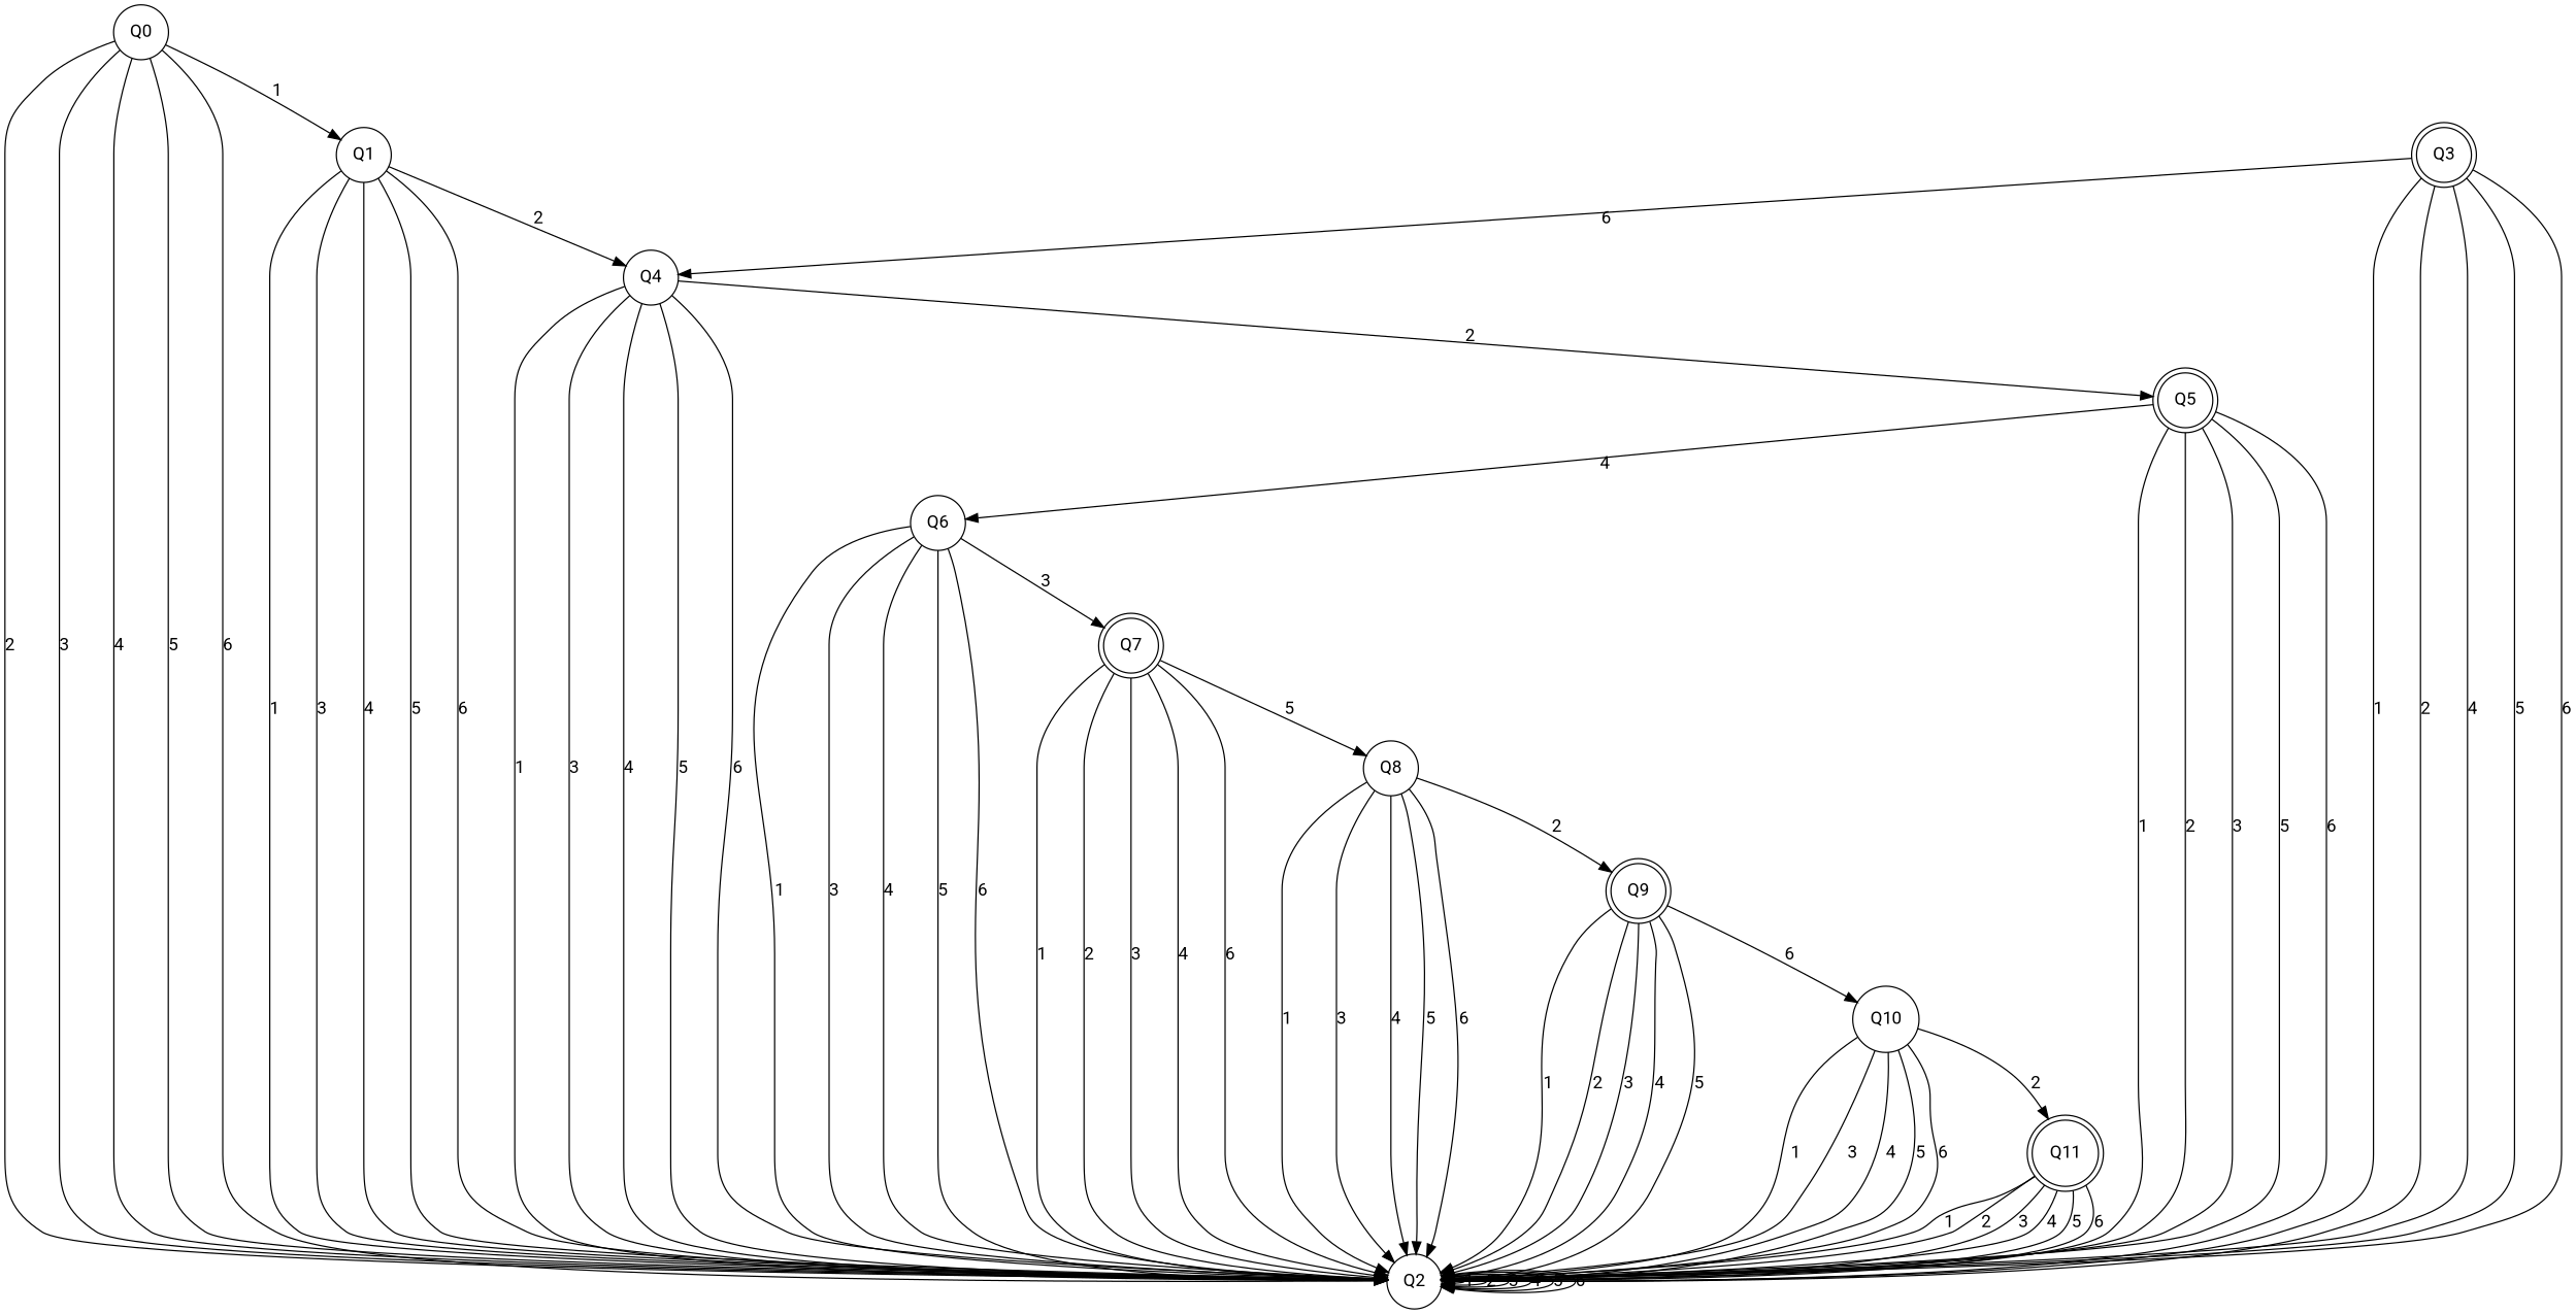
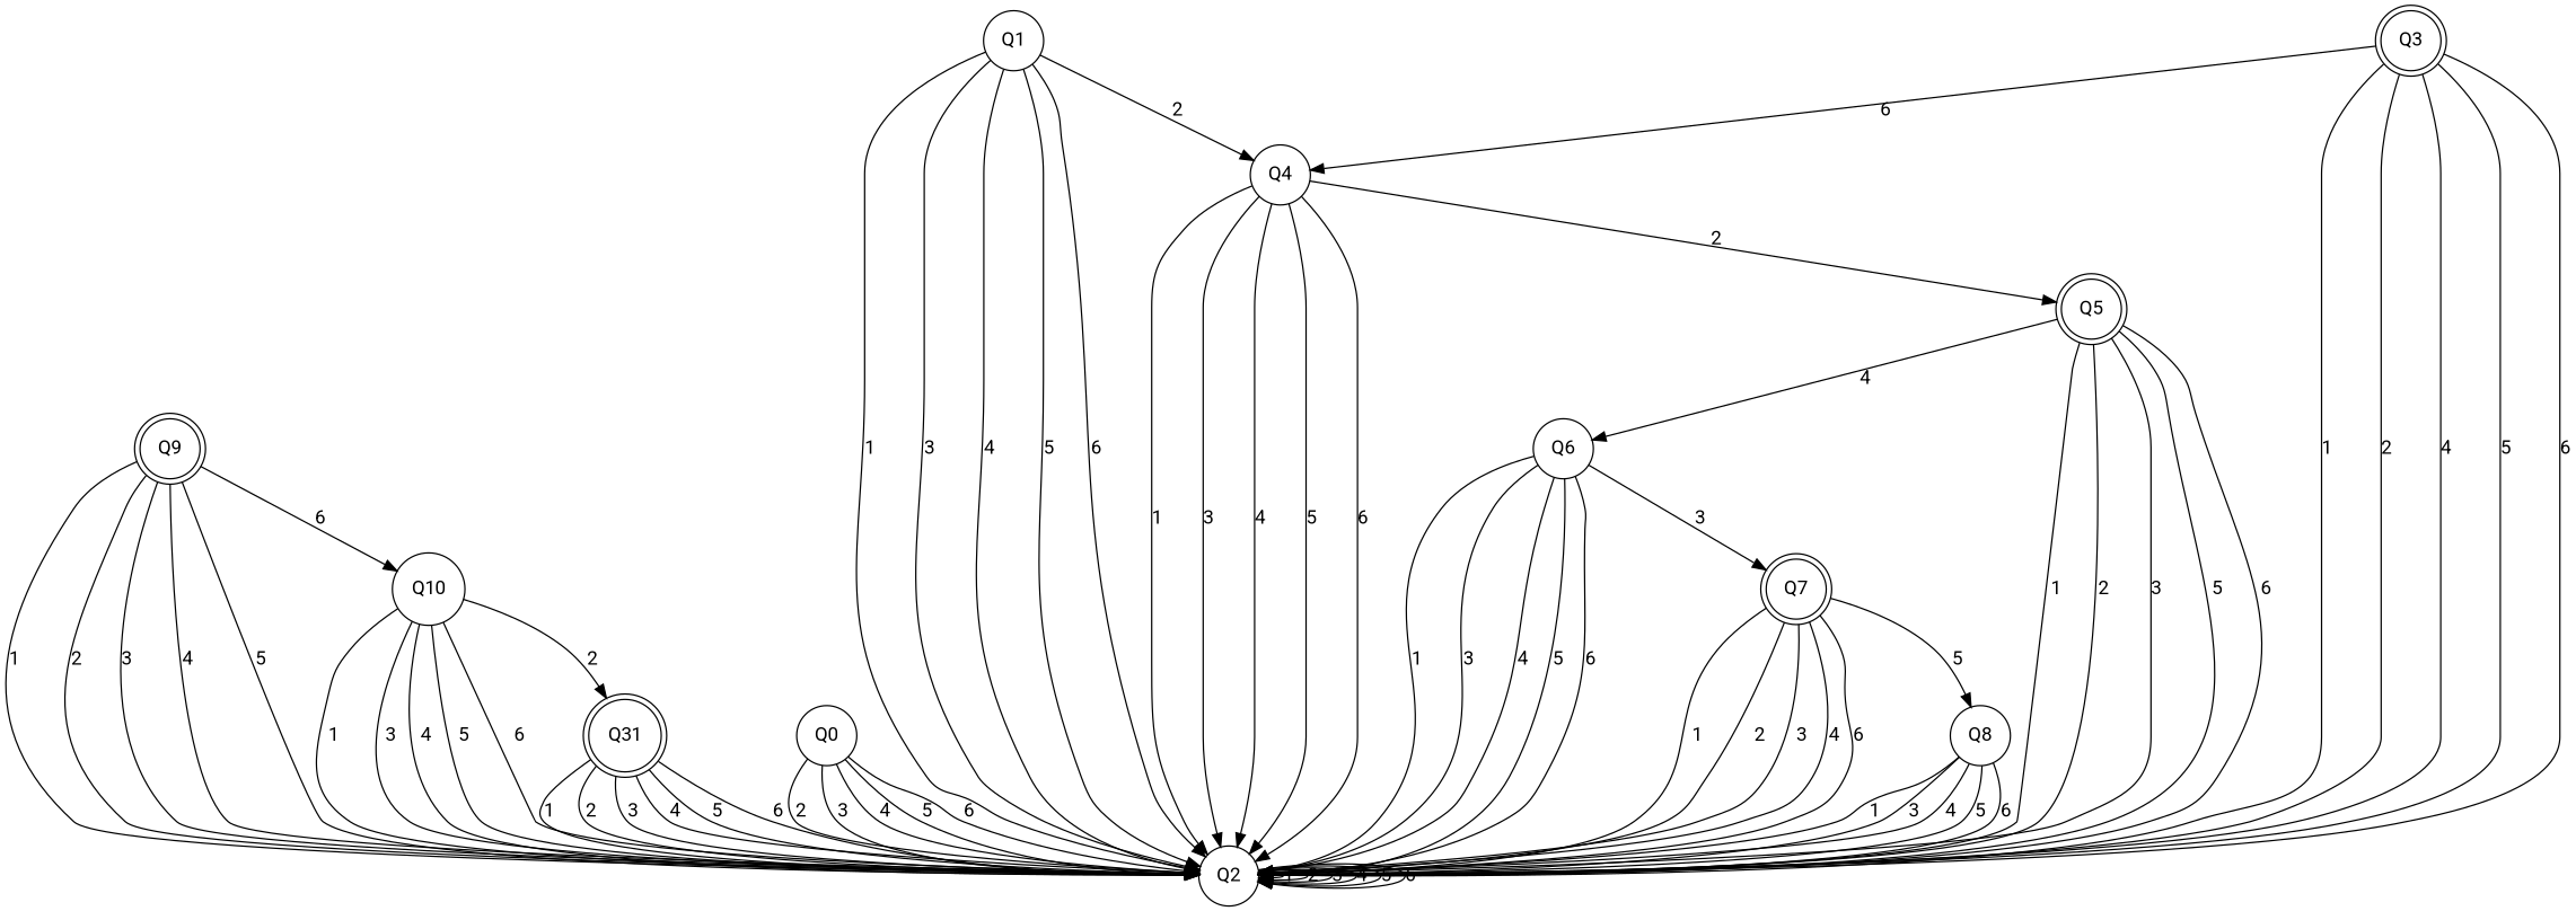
  digraph {
    fontname=Roboto
    node [fontname=Roboto shape=circle]
    edge [fontname=Roboto]
    Q6
    Q2
    Q7 [shape=doublecircle]
    Q8
    Q9 [shape=doublecircle]
    Q10
    Q0
    Q1
    Q4
    Q3 [shape=doublecircle]
    Q5 [shape=doublecircle]
-   Q11 [shape=doublecircle]
+   Q11 [shape=doublecircle label=Q31]
    Q6 -> Q2 [label=1]
    Q6 -> Q2 [label=3]
    Q6 -> Q2 [label=4]
    Q6 -> Q2 [label=5]
    Q6 -> Q2 [label=6]
    Q6 -> Q7 [label=3]
    Q2 -> Q2 [label=1]
    Q2 -> Q2 [label=2]
    Q2 -> Q2 [label=3]
    Q2 -> Q2 [label=4]
    Q2 -> Q2 [label=5]
    Q2 -> Q2 [label=6]
    Q7 -> Q2 [label=1]
    Q7 -> Q2 [label=2]
    Q7 -> Q2 [label=3]
    Q7 -> Q2 [label=4]
    Q7 -> Q2 [label=6]
    Q7 -> Q8 [label=5]
    Q8 -> Q2 [label=1]
    Q8 -> Q2 [label=3]
    Q8 -> Q2 [label=4]
    Q8 -> Q2 [label=5]
    Q8 -> Q2 [label=6]
-   Q8 -> Q9 [label=2]
    Q9 -> Q2 [label=1]
    Q9 -> Q2 [label=2]
    Q9 -> Q2 [label=3]
    Q9 -> Q2 [label=4]
    Q9 -> Q2 [label=5]
    Q9 -> Q10 [label=6]
    Q10 -> Q2 [label=1]
    Q10 -> Q2 [label=3]
    Q10 -> Q2 [label=4]
    Q10 -> Q2 [label=5]
    Q10 -> Q2 [label=6]
    Q10 -> Q11 [label=2]
    Q0 -> Q2 [label=2]
    Q0 -> Q2 [label=3]
    Q0 -> Q2 [label=4]
    Q0 -> Q2 [label=5]
    Q0 -> Q2 [label=6]
-   Q0 -> Q1 [label=1]
    Q1 -> Q2 [label=1]
    Q1 -> Q2 [label=3]
    Q1 -> Q2 [label=4]
    Q1 -> Q2 [label=5]
    Q1 -> Q2 [label=6]
    Q1 -> Q4 [label=2]
    Q4 -> Q2 [label=1]
    Q4 -> Q2 [label=3]
    Q4 -> Q2 [label=4]
    Q4 -> Q2 [label=5]
    Q4 -> Q2 [label=6]
    Q4 -> Q5 [label=2]
    Q3 -> Q2 [label=1]
    Q3 -> Q2 [label=2]
    Q3 -> Q2 [label=4]
    Q3 -> Q2 [label=5]
    Q3 -> Q2 [label=6]
    Q3 -> Q4 [label=6]
    Q5 -> Q6 [label=4]
    Q5 -> Q2 [label=1]
    Q5 -> Q2 [label=2]
    Q5 -> Q2 [label=3]
    Q5 -> Q2 [label=5]
    Q5 -> Q2 [label=6]
    Q11 -> Q2 [label=1]
    Q11 -> Q2 [label=2]
    Q11 -> Q2 [label=3]
    Q11 -> Q2 [label=4]
    Q11 -> Q2 [label=5]
    Q11 -> Q2 [label=6]
  }
